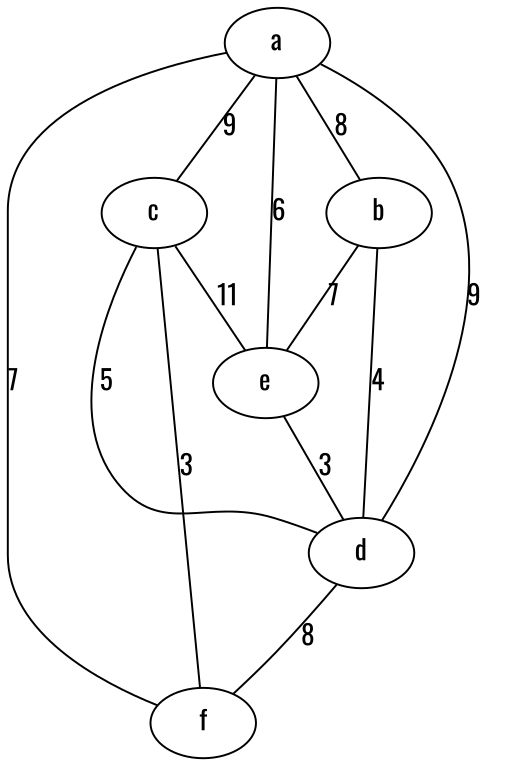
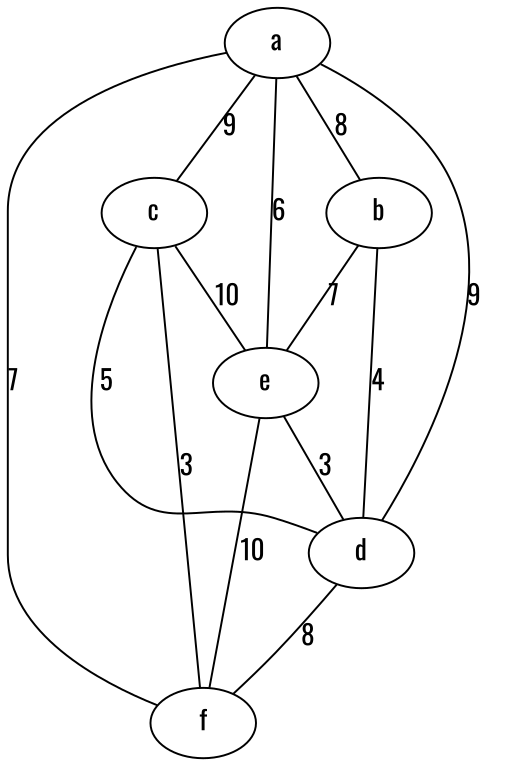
  graph {
    fontname=Oswald
    node [fontname=Oswald]
    edge [fontname=Oswald]
    a
    c
    b
    e
    d
    f
    a -- c [label=9]
    a -- b [label=8]
    a -- e [label=6]
    a -- d [label=9]
    a -- f [label=7]
-   c -- e [label=11]
+   c -- e [label=10]
    c -- d [label=5]
    c -- f [label=3]
    b -- e [label=7]
    b -- d [label=4]
    e -- d [label=3]
+   e -- f [label=10]
    d -- f [label=8]
  }
